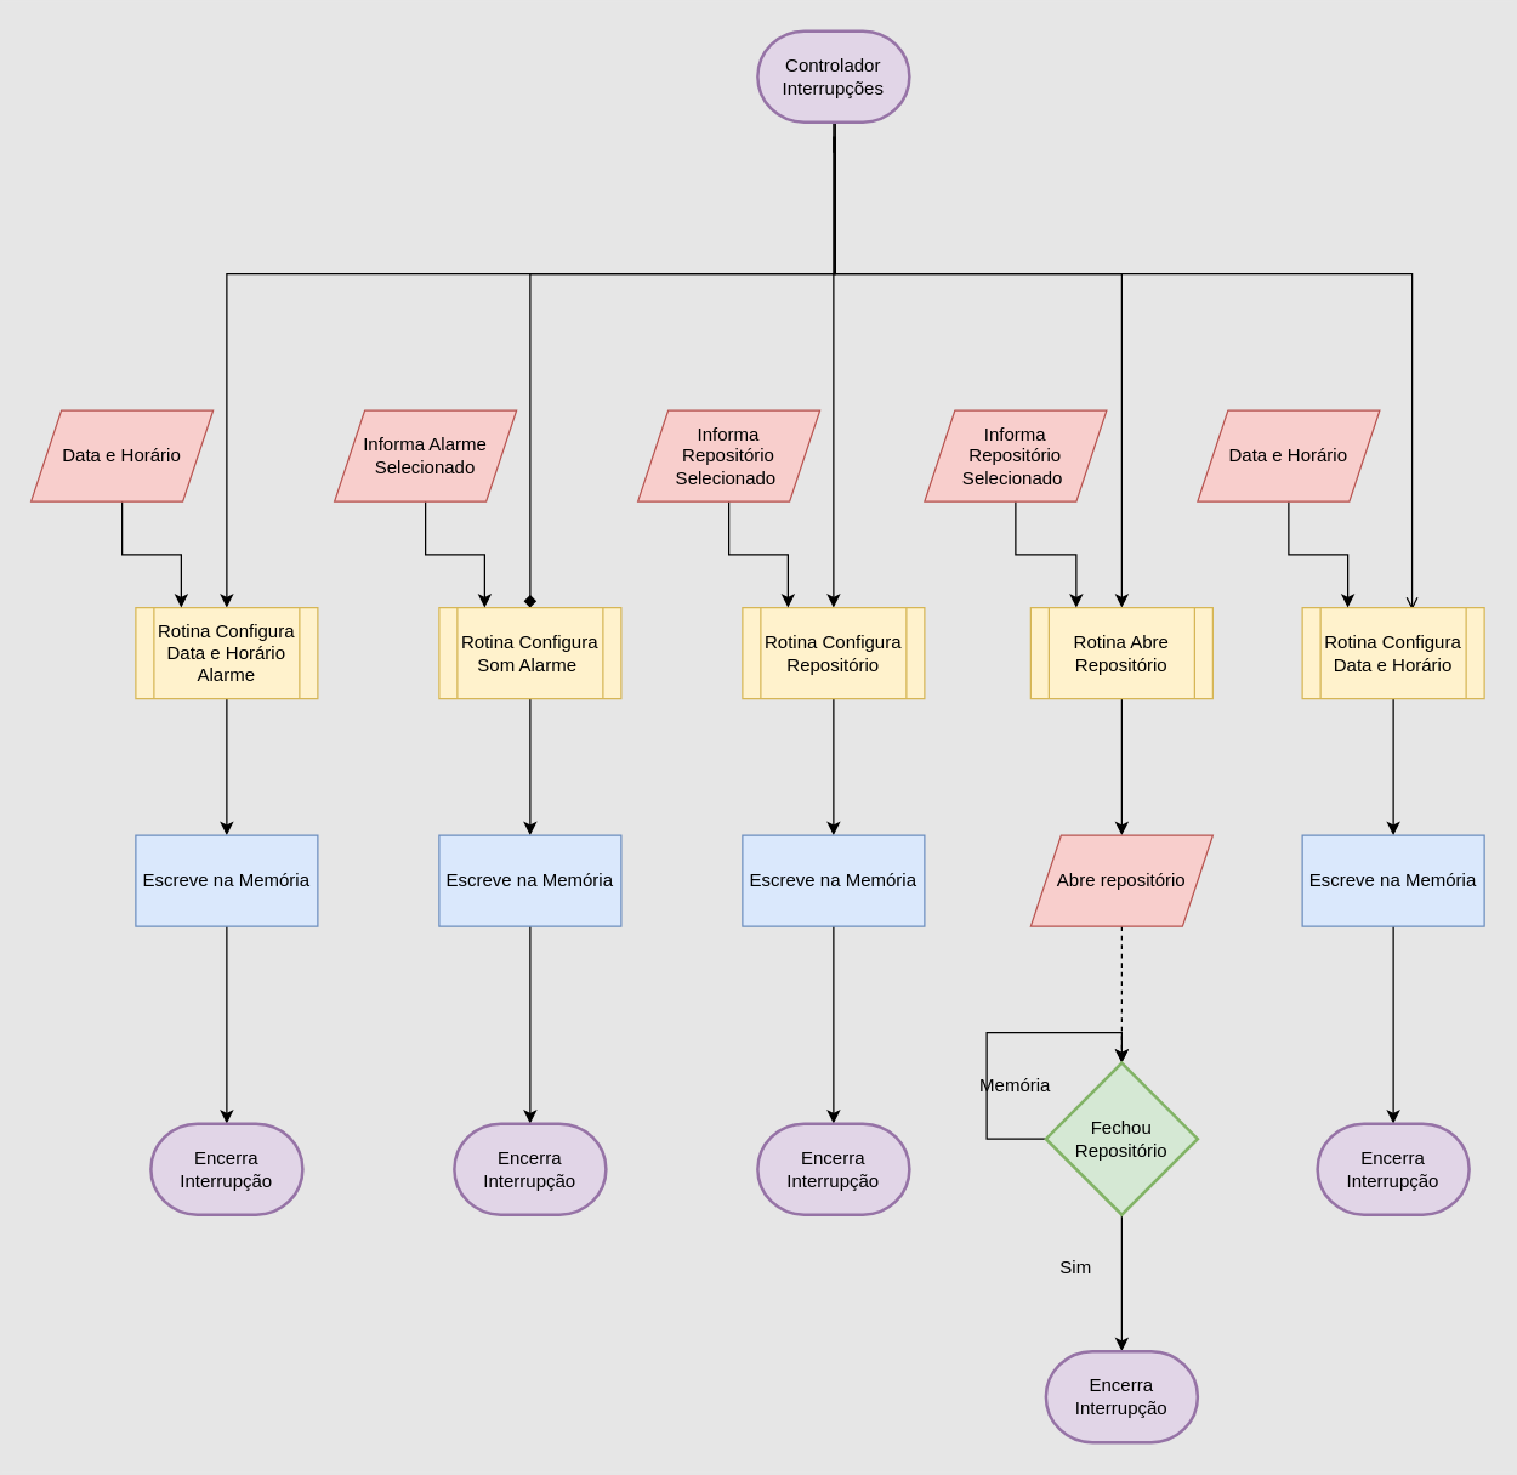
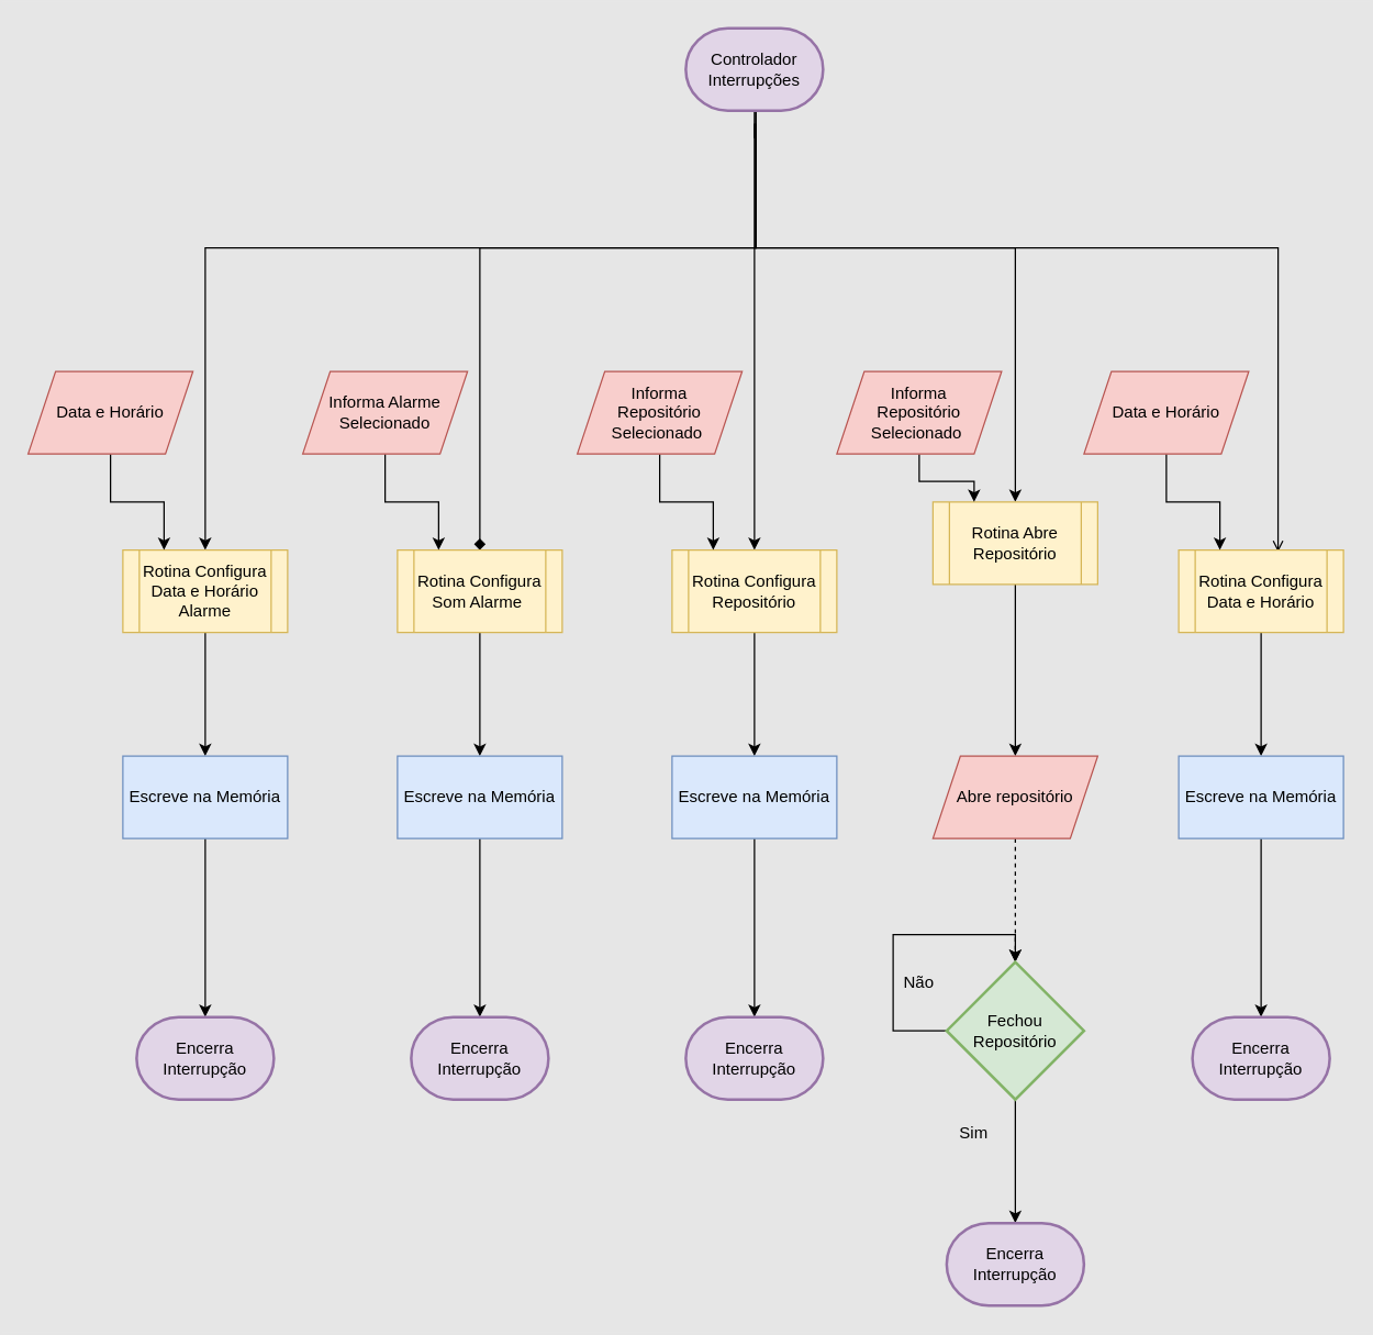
  <mxCell id="0" />
  <mxCell id="1" parent="0" />
  <mxCell id="2" style="edgeStyle=orthogonalEdgeStyle;rounded=0;orthogonalLoop=1;jettySize=auto;html=1;exitX=0.5;exitY=1;exitDx=0;exitDy=0;entryX=0.5;entryY=0;entryDx=0;entryDy=0;exitPerimeter=0;endArrow=diamond;" edge="1" parent="1" source="32" target="13"><mxGeometry relative="1" as="geometry"><mxPoint x="444" y="90" as="sourcePoint" /><Array as="points"><mxPoint x="549" y="180" /><mxPoint x="349" y="180" /></Array></mxGeometry></mxCell>
  <mxCell id="3" style="edgeStyle=orthogonalEdgeStyle;rounded=0;orthogonalLoop=1;jettySize=auto;html=1;entryX=0.5;entryY=0;entryDx=0;entryDy=0;" edge="1" parent="1" target="11"><mxGeometry relative="1" as="geometry"><mxPoint x="549" y="100" as="sourcePoint" /><Array as="points"><mxPoint x="550" y="90" /><mxPoint x="550" y="180" /><mxPoint x="549" y="180" /></Array></mxGeometry></mxCell>
  <mxCell id="4" style="edgeStyle=orthogonalEdgeStyle;rounded=0;orthogonalLoop=1;jettySize=auto;html=1;entryX=0.5;entryY=0;entryDx=0;entryDy=0;" edge="1" parent="1" target="9"><mxGeometry relative="1" as="geometry"><mxPoint x="550" y="90" as="sourcePoint" /><Array as="points"><mxPoint x="550" y="90" /><mxPoint x="550" y="180" /><mxPoint x="739" y="180" /></Array></mxGeometry></mxCell>
  <mxCell id="5" style="edgeStyle=orthogonalEdgeStyle;rounded=0;orthogonalLoop=1;jettySize=auto;html=1;exitX=0.5;exitY=1;exitDx=0;exitDy=0;exitPerimeter=0;" edge="1" parent="1" source="32" target="7"><mxGeometry relative="1" as="geometry"><mxPoint x="444" y="90" as="sourcePoint" /><Array as="points"><mxPoint x="550" y="80" /><mxPoint x="550" y="180" /><mxPoint x="149" y="180" /></Array></mxGeometry></mxCell>
  <mxCell id="6" style="edgeStyle=orthogonalEdgeStyle;rounded=0;orthogonalLoop=1;jettySize=auto;html=1;exitX=0.5;exitY=1;exitDx=0;exitDy=0;entryX=0.5;entryY=0;entryDx=0;entryDy=0;" edge="1" parent="1" source="7" target="15"><mxGeometry relative="1" as="geometry" /></mxCell>
  <mxCell id="7" value="Rotina Configura Data e Horário Alarme" style="shape=process;whiteSpace=wrap;html=1;backgroundOutline=1;fillColor=#fff2cc;strokeColor=#d6b656;" vertex="1" parent="1"><mxGeometry x="89" y="400" width="120" height="60" as="geometry" /></mxCell>
  <mxCell id="8" style="edgeStyle=orthogonalEdgeStyle;rounded=0;orthogonalLoop=1;jettySize=auto;html=1;exitX=0.5;exitY=1;exitDx=0;exitDy=0;entryX=0.5;entryY=0;entryDx=0;entryDy=0;" edge="1" parent="1" source="9" target="29"><mxGeometry relative="1" as="geometry"><mxPoint x="739" y="550" as="targetPoint" /></mxGeometry></mxCell>
- <mxCell id="9" value="Rotina Abre Repositório" style="shape=process;whiteSpace=wrap;html=1;backgroundOutline=1;fillColor=#fff2cc;strokeColor=#d6b656;" vertex="1" parent="1"><mxGeometry x="679" y="400" width="120" height="60" as="geometry" /></mxCell>
+ <mxCell id="9" value="Rotina Abre Repositório" style="shape=process;whiteSpace=wrap;html=1;backgroundOutline=1;fillColor=#fff2cc;strokeColor=#d6b656;" vertex="1" parent="1"><mxGeometry x="679" y="365" width="120" height="60" as="geometry" /></mxCell>
  <mxCell id="10" style="edgeStyle=orthogonalEdgeStyle;rounded=0;orthogonalLoop=1;jettySize=auto;html=1;exitX=0.5;exitY=1;exitDx=0;exitDy=0;entryX=0.5;entryY=0;entryDx=0;entryDy=0;" edge="1" parent="1" source="11" target="19"><mxGeometry relative="1" as="geometry" /></mxCell>
  <mxCell id="11" value="Rotina Configura Repositório" style="shape=process;whiteSpace=wrap;html=1;backgroundOutline=1;fillColor=#fff2cc;strokeColor=#d6b656;" vertex="1" parent="1"><mxGeometry x="489" y="400" width="120" height="60" as="geometry" /></mxCell>
  <mxCell id="12" style="edgeStyle=orthogonalEdgeStyle;rounded=0;orthogonalLoop=1;jettySize=auto;html=1;exitX=0.5;exitY=1;exitDx=0;exitDy=0;entryX=0.5;entryY=0;entryDx=0;entryDy=0;" edge="1" parent="1" source="13" target="17"><mxGeometry relative="1" as="geometry" /></mxCell>
  <mxCell id="13" value="Rotina Configura Som Alarme&amp;nbsp;" style="shape=process;whiteSpace=wrap;html=1;backgroundOutline=1;fillColor=#fff2cc;strokeColor=#d6b656;" vertex="1" parent="1"><mxGeometry x="289" y="400" width="120" height="60" as="geometry" /></mxCell>
  <mxCell id="14" style="edgeStyle=orthogonalEdgeStyle;rounded=0;orthogonalLoop=1;jettySize=auto;html=1;exitX=0.5;exitY=1;exitDx=0;exitDy=0;" edge="1" parent="1" source="15" target="30"><mxGeometry relative="1" as="geometry" /></mxCell>
  <mxCell id="15" value="Escreve na Memória" style="rounded=0;whiteSpace=wrap;html=1;fillColor=#dae8fc;strokeColor=#6c8ebf;" vertex="1" parent="1"><mxGeometry x="89" y="550" width="120" height="60" as="geometry" /></mxCell>
  <mxCell id="16" style="edgeStyle=orthogonalEdgeStyle;rounded=0;orthogonalLoop=1;jettySize=auto;html=1;exitX=0.5;exitY=1;exitDx=0;exitDy=0;entryX=0.5;entryY=0;entryDx=0;entryDy=0;entryPerimeter=0;" edge="1" parent="1" source="17" target="38"><mxGeometry relative="1" as="geometry" /></mxCell>
  <mxCell id="17" value="Escreve na Memória" style="rounded=0;whiteSpace=wrap;html=1;fillColor=#dae8fc;strokeColor=#6c8ebf;" vertex="1" parent="1"><mxGeometry x="289" y="550" width="120" height="60" as="geometry" /></mxCell>
  <mxCell id="18" style="edgeStyle=orthogonalEdgeStyle;rounded=0;orthogonalLoop=1;jettySize=auto;html=1;exitX=0.5;exitY=1;exitDx=0;exitDy=0;entryX=0.5;entryY=0;entryDx=0;entryDy=0;entryPerimeter=0;" edge="1" parent="1" source="19" target="37"><mxGeometry relative="1" as="geometry" /></mxCell>
  <mxCell id="19" value="Escreve na Memória" style="rounded=0;whiteSpace=wrap;html=1;fillColor=#dae8fc;strokeColor=#6c8ebf;" vertex="1" parent="1"><mxGeometry x="489" y="550" width="120" height="60" as="geometry" /></mxCell>
  <mxCell id="20" style="edgeStyle=orthogonalEdgeStyle;rounded=0;orthogonalLoop=1;jettySize=auto;html=1;entryX=0.25;entryY=0;entryDx=0;entryDy=0;" edge="1" parent="1" source="21" target="7"><mxGeometry relative="1" as="geometry" /></mxCell>
  <mxCell id="21" value="Data e Horário" style="shape=parallelogram;perimeter=parallelogramPerimeter;whiteSpace=wrap;html=1;fixedSize=1;fillColor=#f8cecc;strokeColor=#b85450;" vertex="1" parent="1"><mxGeometry x="20" y="270" width="120" height="60" as="geometry" /></mxCell>
  <mxCell id="22" style="edgeStyle=orthogonalEdgeStyle;rounded=0;orthogonalLoop=1;jettySize=auto;html=1;exitX=0.5;exitY=1;exitDx=0;exitDy=0;entryX=0.25;entryY=0;entryDx=0;entryDy=0;" edge="1" parent="1" source="23" target="13"><mxGeometry relative="1" as="geometry" /></mxCell>
  <mxCell id="23" value="Informa Alarme Selecionado" style="shape=parallelogram;perimeter=parallelogramPerimeter;whiteSpace=wrap;html=1;fixedSize=1;fillColor=#f8cecc;strokeColor=#b85450;" vertex="1" parent="1"><mxGeometry x="220" y="270" width="120" height="60" as="geometry" /></mxCell>
  <mxCell id="24" style="edgeStyle=orthogonalEdgeStyle;rounded=0;orthogonalLoop=1;jettySize=auto;html=1;entryX=0.25;entryY=0;entryDx=0;entryDy=0;" edge="1" parent="1" source="25" target="11"><mxGeometry relative="1" as="geometry"><mxPoint x="490" y="360" as="targetPoint" /></mxGeometry></mxCell>
  <mxCell id="25" value="Informa &lt;br&gt;Repositório&lt;br&gt;Selecionado&amp;nbsp;" style="shape=parallelogram;perimeter=parallelogramPerimeter;whiteSpace=wrap;html=1;fixedSize=1;fillColor=#f8cecc;strokeColor=#b85450;" vertex="1" parent="1"><mxGeometry x="420" y="270" width="120" height="60" as="geometry" /></mxCell>
  <mxCell id="26" style="edgeStyle=orthogonalEdgeStyle;rounded=0;orthogonalLoop=1;jettySize=auto;html=1;entryX=0.25;entryY=0;entryDx=0;entryDy=0;" edge="1" parent="1" source="27" target="9"><mxGeometry relative="1" as="geometry" /></mxCell>
  <mxCell id="27" value="Informa &lt;br&gt;Repositório&lt;br&gt;Selecionado&amp;nbsp;" style="shape=parallelogram;perimeter=parallelogramPerimeter;whiteSpace=wrap;html=1;fixedSize=1;fillColor=#f8cecc;strokeColor=#b85450;" vertex="1" parent="1"><mxGeometry x="609" y="270" width="120" height="60" as="geometry" /></mxCell>
  <mxCell id="28" style="edgeStyle=orthogonalEdgeStyle;rounded=0;orthogonalLoop=1;jettySize=auto;html=1;exitX=0.5;exitY=1;exitDx=0;exitDy=0;entryX=0.5;entryY=0;entryDx=0;entryDy=0;entryPerimeter=0;dashed=1;" edge="1" parent="1" source="29" target="35"><mxGeometry relative="1" as="geometry" /></mxCell>
  <mxCell id="29" value="Abre repositório" style="shape=parallelogram;perimeter=parallelogramPerimeter;whiteSpace=wrap;html=1;fixedSize=1;fillColor=#f8cecc;strokeColor=#b85450;" vertex="1" parent="1"><mxGeometry x="679" y="550" width="120" height="60" as="geometry" /></mxCell>
  <mxCell id="30" value="Encerra Interrupção" style="strokeWidth=2;html=1;shape=mxgraph.flowchart.terminator;whiteSpace=wrap;fillColor=#e1d5e7;strokeColor=#9673a6;" vertex="1" parent="1"><mxGeometry x="99" y="740" width="100" height="60" as="geometry" /></mxCell>
  <mxCell id="31" style="edgeStyle=orthogonalEdgeStyle;rounded=0;orthogonalLoop=1;jettySize=auto;html=1;exitX=0.5;exitY=1;exitDx=0;exitDy=0;exitPerimeter=0;entryX=0.603;entryY=0.023;entryDx=0;entryDy=0;entryPerimeter=0;endArrow=open;" edge="1" parent="1" source="32" target="42"><mxGeometry relative="1" as="geometry"><Array as="points"><mxPoint x="550" y="80" /><mxPoint x="550" y="180" /><mxPoint x="930" y="180" /></Array></mxGeometry></mxCell>
  <mxCell id="32" value="Controlador Interrupções" style="strokeWidth=2;html=1;shape=mxgraph.flowchart.terminator;whiteSpace=wrap;fillColor=#e1d5e7;strokeColor=#9673a6;" vertex="1" parent="1"><mxGeometry x="499" width="100" height="60" as="geometry" y="20" /></mxCell>
  <mxCell id="33" style="edgeStyle=orthogonalEdgeStyle;rounded=0;orthogonalLoop=1;jettySize=auto;html=1;exitX=0;exitY=0.5;exitDx=0;exitDy=0;exitPerimeter=0;entryX=0.5;entryY=0;entryDx=0;entryDy=0;entryPerimeter=0;" edge="1" parent="1" source="35" target="35"><mxGeometry relative="1" as="geometry"><mxPoint x="739" y="690" as="targetPoint" /><Array as="points"><mxPoint x="650" y="750" /><mxPoint x="650" y="680" /><mxPoint x="739" y="680" /></Array></mxGeometry></mxCell>
  <mxCell id="34" style="edgeStyle=orthogonalEdgeStyle;rounded=0;orthogonalLoop=1;jettySize=auto;html=1;exitX=0.5;exitY=1;exitDx=0;exitDy=0;exitPerimeter=0;entryX=0.5;entryY=0;entryDx=0;entryDy=0;entryPerimeter=0;" edge="1" parent="1" source="35" target="39"><mxGeometry relative="1" as="geometry"><mxPoint x="739" y="880" as="targetPoint" /></mxGeometry></mxCell>
  <mxCell id="35" value="Fechou&lt;br&gt;Repositório" style="strokeWidth=2;html=1;shape=mxgraph.flowchart.decision;whiteSpace=wrap;fillColor=#d5e8d4;strokeColor=#82b366;" vertex="1" parent="1"><mxGeometry x="689" y="700" width="100" height="100" as="geometry" /></mxCell>
- <mxCell id="36" value="Memória" style="text;html=1;strokeColor=none;fillColor=none;align=center;verticalAlign=middle;whiteSpace=wrap;rounded=0;" vertex="1" parent="1"><mxGeometry x="639" y="700" width="60" height="30" as="geometry" /></mxCell>
+ <mxCell id="36" value="Não" style="text;html=1;strokeColor=none;fillColor=none;align=center;verticalAlign=middle;whiteSpace=wrap;rounded=0;" vertex="1" parent="1"><mxGeometry x="639" y="700" width="60" height="30" as="geometry" /></mxCell>
  <mxCell id="37" value="Encerra Interrupção" style="strokeWidth=2;html=1;shape=mxgraph.flowchart.terminator;whiteSpace=wrap;fillColor=#e1d5e7;strokeColor=#9673a6;" vertex="1" parent="1"><mxGeometry x="499" y="740" width="100" height="60" as="geometry" /></mxCell>
  <mxCell id="38" value="Encerra Interrupção" style="strokeWidth=2;html=1;shape=mxgraph.flowchart.terminator;whiteSpace=wrap;fillColor=#e1d5e7;strokeColor=#9673a6;" vertex="1" parent="1"><mxGeometry x="299" y="740" width="100" height="60" as="geometry" /></mxCell>
  <mxCell id="39" value="Encerra Interrupção" style="strokeWidth=2;html=1;shape=mxgraph.flowchart.terminator;whiteSpace=wrap;fillColor=#e1d5e7;strokeColor=#9673a6;" vertex="1" parent="1"><mxGeometry x="689" y="890" width="100" height="60" as="geometry" /></mxCell>
- <mxCell id="40" value="Sim" style="text;html=1;strokeColor=none;fillColor=none;align=center;verticalAlign=middle;whiteSpace=wrap;rounded=0;" vertex="1" parent="1"><mxGeometry x="679" y="820" width="60" height="30" as="geometry" /></mxCell>
+ <mxCell id="40" value="Sim" style="text;html=1;strokeColor=none;fillColor=none;align=center;verticalAlign=middle;whiteSpace=wrap;rounded=0;" vertex="1" parent="1"><mxGeometry x="679" y="810" width="60" height="30" as="geometry" /></mxCell>
  <mxCell id="41" style="edgeStyle=orthogonalEdgeStyle;rounded=0;orthogonalLoop=1;jettySize=auto;html=1;exitX=0.5;exitY=1;exitDx=0;exitDy=0;entryX=0.5;entryY=0;entryDx=0;entryDy=0;" edge="1" parent="1" source="42" target="44"><mxGeometry relative="1" as="geometry" /></mxCell>
  <mxCell id="42" value="Rotina Configura Data e Horário" style="shape=process;whiteSpace=wrap;html=1;backgroundOutline=1;fillColor=#fff2cc;strokeColor=#d6b656;" vertex="1" parent="1"><mxGeometry x="858" y="400" width="120" height="60" as="geometry" /></mxCell>
  <mxCell id="43" style="edgeStyle=orthogonalEdgeStyle;rounded=0;orthogonalLoop=1;jettySize=auto;html=1;exitX=0.5;exitY=1;exitDx=0;exitDy=0;" edge="1" parent="1" source="44" target="47"><mxGeometry relative="1" as="geometry" /></mxCell>
  <mxCell id="44" value="Escreve na Memória" style="rounded=0;whiteSpace=wrap;html=1;fillColor=#dae8fc;strokeColor=#6c8ebf;" vertex="1" parent="1"><mxGeometry x="858" y="550" width="120" height="60" as="geometry" /></mxCell>
  <mxCell id="45" style="edgeStyle=orthogonalEdgeStyle;rounded=0;orthogonalLoop=1;jettySize=auto;html=1;entryX=0.25;entryY=0;entryDx=0;entryDy=0;" edge="1" parent="1" source="46" target="42"><mxGeometry relative="1" as="geometry" /></mxCell>
  <mxCell id="46" value="Data e Horário" style="shape=parallelogram;perimeter=parallelogramPerimeter;whiteSpace=wrap;html=1;fixedSize=1;fillColor=#f8cecc;strokeColor=#b85450;" vertex="1" parent="1"><mxGeometry x="789" y="270" width="120" height="60" as="geometry" /></mxCell>
  <mxCell id="47" value="Encerra Interrupção" style="strokeWidth=2;html=1;shape=mxgraph.flowchart.terminator;whiteSpace=wrap;fillColor=#e1d5e7;strokeColor=#9673a6;" vertex="1" parent="1"><mxGeometry x="868" y="740" width="100" height="60" as="geometry" /></mxCell>
